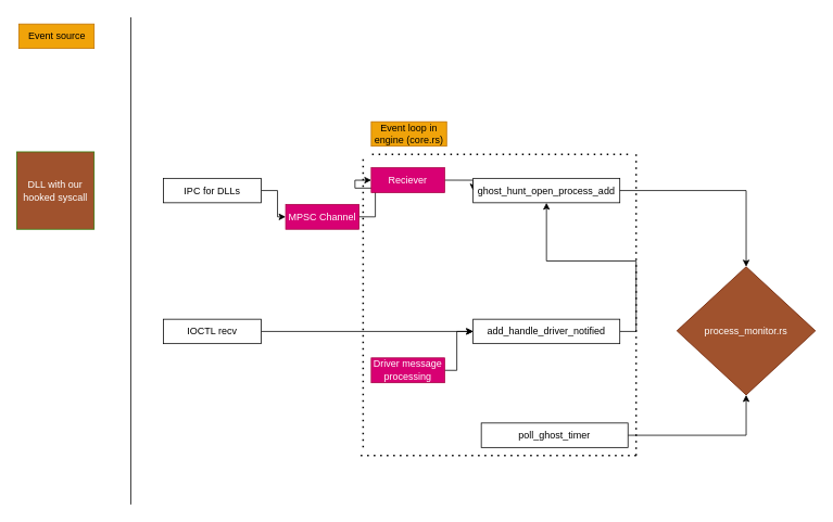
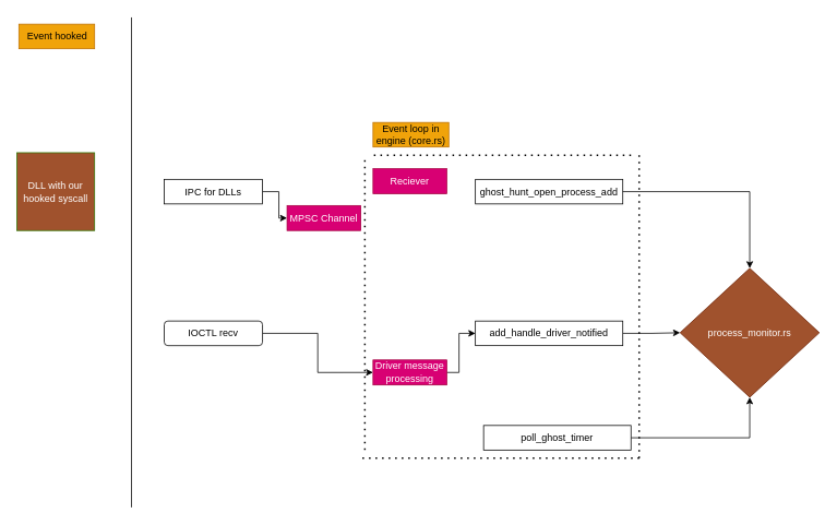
  <mxCell id="0" />
  <mxCell id="1" parent="0" />
  <mxCell id="2" value="DLL with our hooked syscall" style="whiteSpace=wrap;html=1;aspect=fixed;fillColor=#a0522d;fontColor=#ffffff;strokeColor=#2D7600;" vertex="1" parent="1"><mxGeometry x="20" y="186" width="95" height="95" as="geometry" /></mxCell>
  <mxCell id="3" style="edgeStyle=orthogonalEdgeStyle;rounded=0;orthogonalLoop=1;jettySize=auto;html=1;exitX=1;exitY=0.5;exitDx=0;exitDy=0;entryX=0;entryY=0.5;entryDx=0;entryDy=0;" edge="1" parent="1" source="4" target="6"><mxGeometry relative="1" as="geometry" /></mxCell>
  <mxCell id="4" value="IPC for DLLs" style="rounded=0;whiteSpace=wrap;html=1;" vertex="1" parent="1"><mxGeometry x="200" y="218.5" width="120" height="30" as="geometry" /></mxCell>
- <mxCell id="5" style="edgeStyle=orthogonalEdgeStyle;rounded=0;orthogonalLoop=1;jettySize=auto;html=1;exitX=1;exitY=0.5;exitDx=0;exitDy=0;entryX=0;entryY=0.5;entryDx=0;entryDy=0;" edge="1" parent="1" source="6" target="9"><mxGeometry relative="1" as="geometry" /></mxCell>
  <mxCell id="6" value="MPSC Channel" style="rounded=0;whiteSpace=wrap;html=1;fillColor=#d80073;fontColor=#ffffff;strokeColor=#A50040;" vertex="1" parent="1"><mxGeometry x="350" y="250.5" width="90" height="30.5" as="geometry" /></mxCell>
  <mxCell id="7" value="" style="endArrow=none;html=1;rounded=0;" edge="1" parent="1"><mxGeometry width="50" height="50" relative="1" as="geometry"><mxPoint x="160" y="619" as="sourcePoint" /><mxPoint x="160" y="20.75" as="targetPoint" /></mxGeometry></mxCell>
- <mxCell id="8" style="edgeStyle=orthogonalEdgeStyle;rounded=0;orthogonalLoop=1;jettySize=auto;html=1;exitX=1;exitY=0.5;exitDx=0;exitDy=0;entryX=0;entryY=0.5;entryDx=0;entryDy=0;" edge="1" parent="1" source="9" target="10"><mxGeometry relative="1" as="geometry"><mxPoint x="550" y="265.571" as="targetPoint" /></mxGeometry></mxCell>
  <mxCell id="9" value="Reciever" style="rounded=0;whiteSpace=wrap;html=1;fillColor=#d80073;fontColor=#ffffff;strokeColor=#A50040;" vertex="1" parent="1"><mxGeometry x="455" y="205.5" width="90" height="30.5" as="geometry" /></mxCell>
  <mxCell id="10" value="ghost_hunt_open_process_add" style="rounded=0;whiteSpace=wrap;html=1;" vertex="1" parent="1"><mxGeometry x="580" y="218.5" width="180" height="30" as="geometry" /></mxCell>
- <mxCell id="11" value="Event source" style="text;html=1;align=center;verticalAlign=middle;whiteSpace=wrap;rounded=0;fillColor=#f0a30a;fontColor=#000000;strokeColor=#BD7000;" vertex="1" parent="1"><mxGeometry x="22.5" y="29" width="92.5" height="30" as="geometry" /></mxCell>
- <mxCell id="12" style="edgeStyle=orthogonalEdgeStyle;rounded=0;orthogonalLoop=1;jettySize=auto;html=1;exitX=1;exitY=0.5;exitDx=0;exitDy=0;" edge="1" parent="1" source="13" target="15"><mxGeometry relative="1" as="geometry" /></mxCell>
- <mxCell id="13" value="IOCTL recv" style="rounded=0;whiteSpace=wrap;html=1;" vertex="1" parent="1"><mxGeometry x="200" y="391.5" width="120" height="30" as="geometry" /></mxCell>
- <mxCell id="14" style="edgeStyle=orthogonalEdgeStyle;rounded=0;orthogonalLoop=1;jettySize=auto;html=1;exitX=1;exitY=0.5;exitDx=0;exitDy=0;" edge="1" parent="1" source="15" target="10"><mxGeometry relative="1" as="geometry" /></mxCell>
+ <mxCell id="11" value="Event hooked" style="text;html=1;align=center;verticalAlign=middle;whiteSpace=wrap;rounded=0;fillColor=#f0a30a;fontColor=#000000;strokeColor=#BD7000;" vertex="1" parent="1"><mxGeometry x="22.5" y="29" width="92.5" height="30" as="geometry" /></mxCell>
+ <mxCell id="12" style="edgeStyle=orthogonalEdgeStyle;rounded=0;orthogonalLoop=1;jettySize=auto;html=1;exitX=1;exitY=0.5;exitDx=0;exitDy=0;entryX=0;entryY=0.5;entryDx=0;entryDy=0;" edge="1" parent="1" source="13" target="17"><mxGeometry relative="1" as="geometry" /></mxCell>
+ <mxCell id="13" value="IOCTL recv" style="whiteSpace=wrap;html=1;rounded=1;" vertex="1" parent="1"><mxGeometry x="200" y="391.5" width="120" height="30" as="geometry" /></mxCell>
+ <mxCell id="14" style="edgeStyle=orthogonalEdgeStyle;rounded=0;orthogonalLoop=1;jettySize=auto;html=1;exitX=1;exitY=0.5;exitDx=0;exitDy=0;entryX=0;entryY=0.5;entryDx=0;entryDy=0;" edge="1" parent="1" source="15" target="25"><mxGeometry relative="1" as="geometry" /></mxCell>
  <mxCell id="15" value="add_handle_driver_notified" style="rounded=0;whiteSpace=wrap;html=1;" vertex="1" parent="1"><mxGeometry x="580" y="391.5" width="180" height="30" as="geometry" /></mxCell>
  <mxCell id="16" style="edgeStyle=orthogonalEdgeStyle;rounded=0;orthogonalLoop=1;jettySize=auto;html=1;exitX=1;exitY=0.5;exitDx=0;exitDy=0;entryX=0;entryY=0.5;entryDx=0;entryDy=0;" edge="1" parent="1" source="17" target="15"><mxGeometry relative="1" as="geometry"><Array as="points"><mxPoint x="560" y="454" /><mxPoint x="560" y="406" /></Array></mxGeometry></mxCell>
  <mxCell id="17" value="Driver message processing" style="rounded=0;whiteSpace=wrap;html=1;fillColor=#d80073;fontColor=#ffffff;strokeColor=#A50040;" vertex="1" parent="1"><mxGeometry x="455" y="439" width="90" height="30.5" as="geometry" /></mxCell>
  <mxCell id="18" value="" style="endArrow=none;dashed=1;html=1;dashPattern=1 3;strokeWidth=2;rounded=0;" edge="1" parent="1"><mxGeometry width="50" height="50" relative="1" as="geometry"><mxPoint x="445" y="549" as="sourcePoint" /><mxPoint x="445" y="189" as="targetPoint" /></mxGeometry></mxCell>
  <mxCell id="19" value="" style="endArrow=none;dashed=1;html=1;dashPattern=1 3;strokeWidth=2;rounded=0;" edge="1" parent="1"><mxGeometry width="50" height="50" relative="1" as="geometry"><mxPoint x="770" y="189" as="sourcePoint" /><mxPoint x="450" y="189" as="targetPoint" /></mxGeometry></mxCell>
  <mxCell id="20" value="" style="endArrow=none;dashed=1;html=1;dashPattern=1 3;strokeWidth=2;rounded=0;" edge="1" parent="1"><mxGeometry width="50" height="50" relative="1" as="geometry"><mxPoint x="780" y="559" as="sourcePoint" /><mxPoint x="780" y="186" as="targetPoint" /></mxGeometry></mxCell>
  <mxCell id="21" value="" style="endArrow=none;dashed=1;html=1;dashPattern=1 3;strokeWidth=2;rounded=0;" edge="1" parent="1"><mxGeometry width="50" height="50" relative="1" as="geometry"><mxPoint x="780" y="559" as="sourcePoint" /><mxPoint x="440" y="559" as="targetPoint" /></mxGeometry></mxCell>
  <mxCell id="22" value="Event loop in engine (core.rs)" style="text;html=1;align=center;verticalAlign=middle;whiteSpace=wrap;rounded=0;fillColor=#f0a30a;fontColor=#000000;strokeColor=#BD7000;" vertex="1" parent="1"><mxGeometry x="455" y="149" width="92.5" height="30" as="geometry" /></mxCell>
  <mxCell id="23" style="edgeStyle=orthogonalEdgeStyle;rounded=0;orthogonalLoop=1;jettySize=auto;html=1;exitX=1;exitY=0.5;exitDx=0;exitDy=0;entryX=0.5;entryY=1;entryDx=0;entryDy=0;" edge="1" parent="1" source="24" target="25"><mxGeometry relative="1" as="geometry" /></mxCell>
  <mxCell id="24" value="poll_ghost_timer" style="rounded=0;whiteSpace=wrap;html=1;" vertex="1" parent="1"><mxGeometry x="590" y="519" width="180" height="30" as="geometry" /></mxCell>
  <mxCell id="25" value="process_monitor.rs" style="rhombus;whiteSpace=wrap;html=1;fillColor=#a0522d;fontColor=#ffffff;strokeColor=#6D1F00;" vertex="1" parent="1"><mxGeometry x="830" y="327" width="170" height="157.5" as="geometry" /></mxCell>
  <mxCell id="26" style="edgeStyle=orthogonalEdgeStyle;rounded=0;orthogonalLoop=1;jettySize=auto;html=1;exitX=1;exitY=0.5;exitDx=0;exitDy=0;entryX=0.5;entryY=0;entryDx=0;entryDy=0;" edge="1" parent="1" source="10" target="25"><mxGeometry relative="1" as="geometry"><mxPoint x="914" y="299" as="targetPoint" /></mxGeometry></mxCell>
